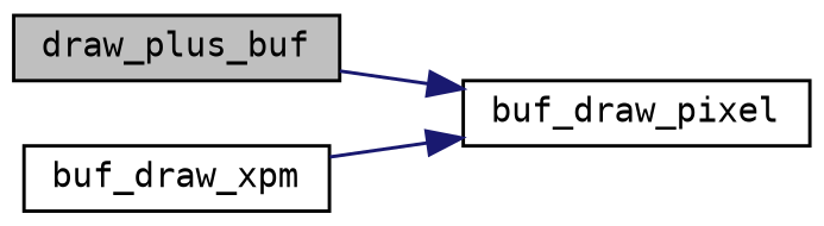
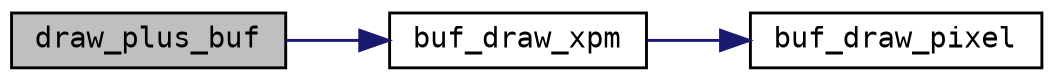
  digraph {
    fontname="DejaVu Sans Mono"
    rankdir=LR
    node [color=black fillcolor=white fontname="DejaVu Sans Mono" fontsize=10 shape=record style=filled]
    edge [color=midnightblue fontname="DejaVu Sans Mono" fontsize=10 labelfontname=Helvetica labelfontsize=10 style=solid]
    n1 [fillcolor=grey75 fontcolor=black height=0.2 label=draw_plus_buf width=0.4]
    n2 [height=0.2 label=buf_draw_xpm width=0.4]
    n3 [height=0.2 label=buf_draw_pixel width=0.4]
-   n1 -> n3
+   n1 -> n2
    n2 -> n3
  }
